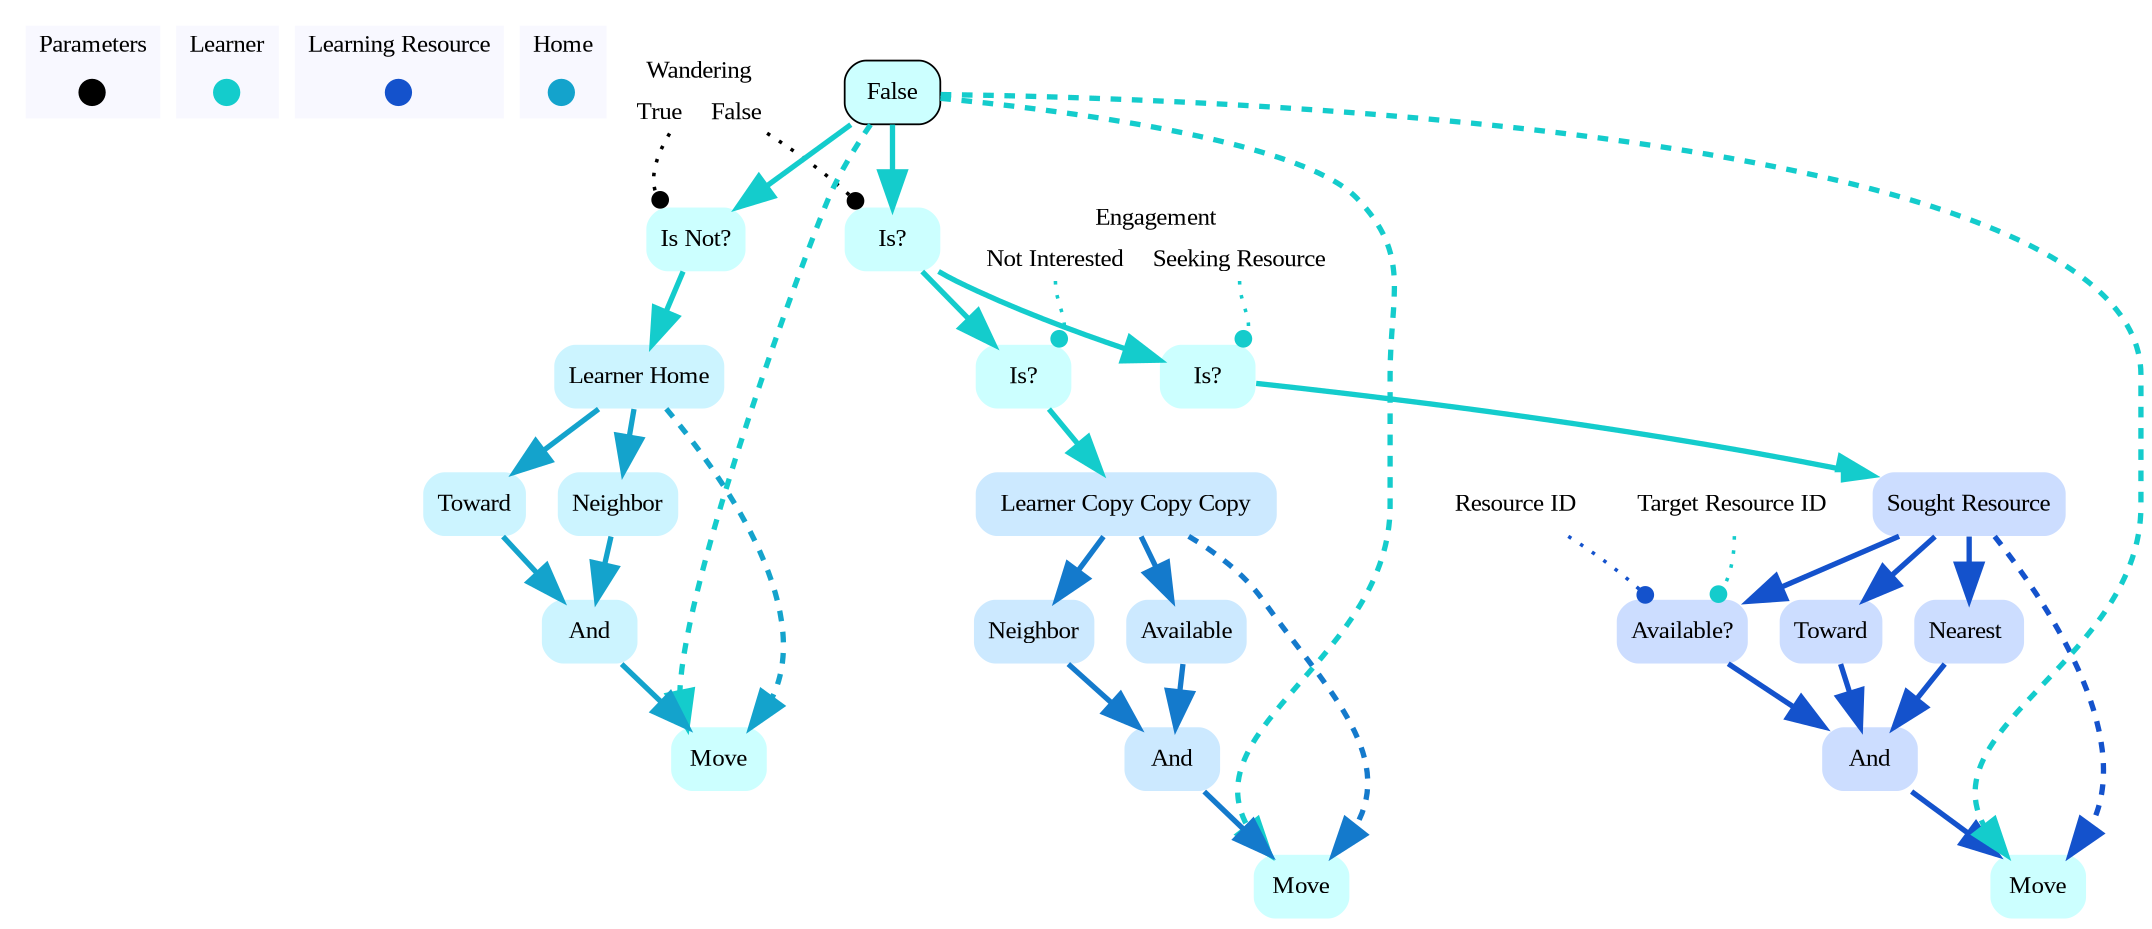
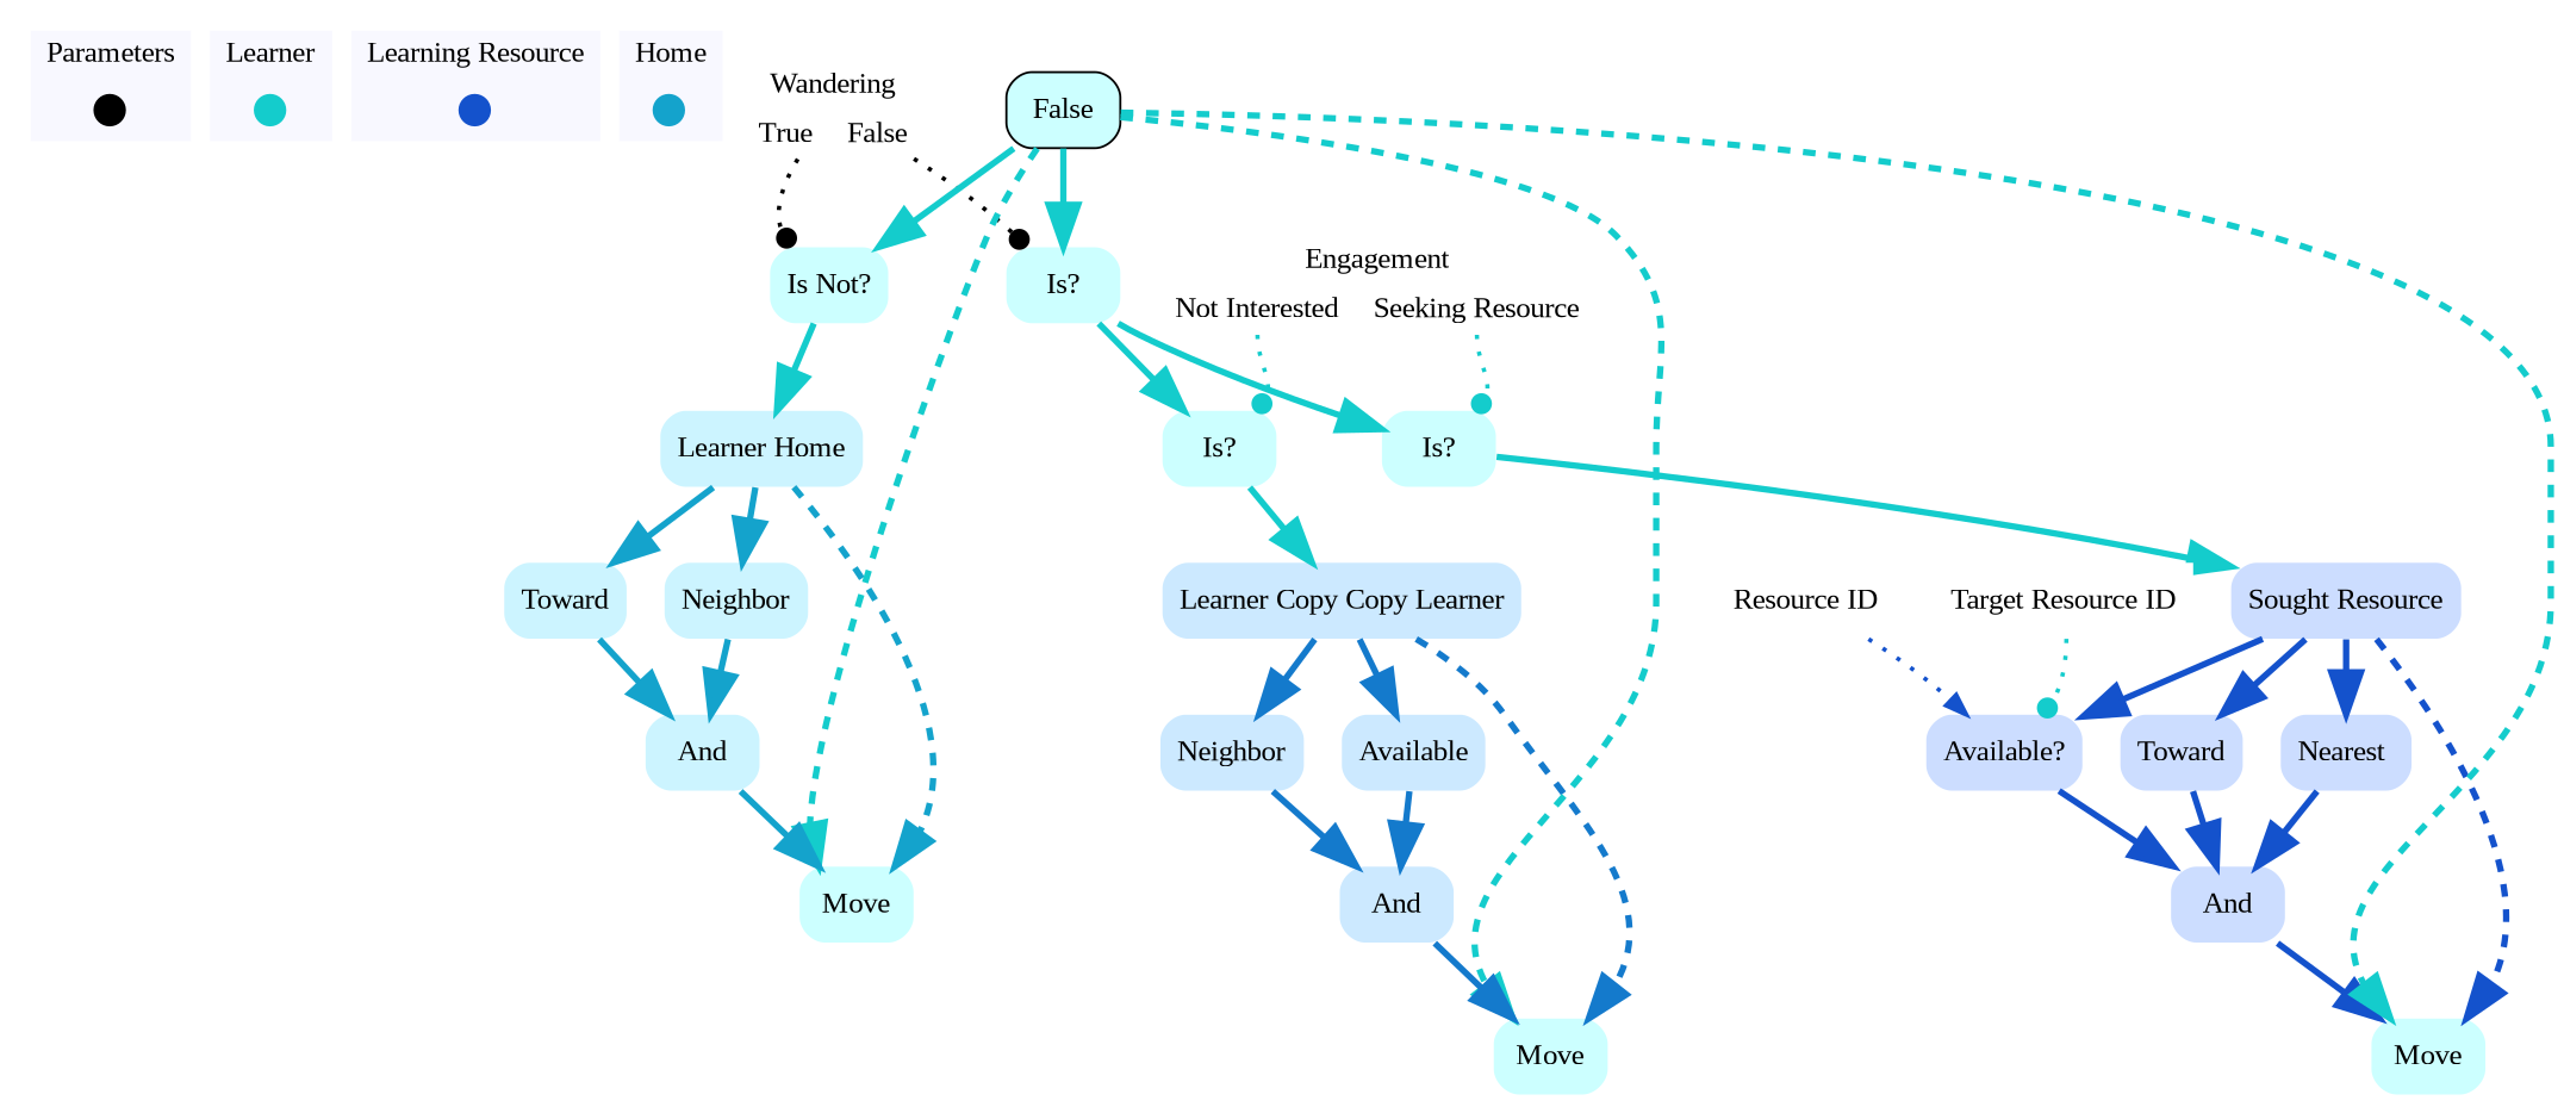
  digraph {
    fontname="Liberation Serif"
    node [color="0.5, 0.2, 1.0" fontname="Liberation Serif" shape=none style="rounded,filled"]
    edge [color="0.5, 0.9 , 0.8" fontname="Liberation Serif" penwidth=3.0 arrowsize=2.0]
    contextOverview [color=black fixedsize=true fontcolor=white height=.2 shape=point style=filled width=.2]
    movementOverview [color="0.5, 0.9 , 0.8" fixedsize=true fontcolor=white height=.2 shape=point style=filled width=.2]
    soughtResourceOverview [color="0.611, 0.9 , 0.8" fixedsize=true fontcolor=white height=.2 shape=point style=filled width=.2]
    learnerHomeOverview [color="0.537, 0.9 , 0.8" fixedsize=true fontcolor=white height=.2 shape=point style=filled width=.2]
    n5 [color=none fillcolor=white label="{<learnerengagement> Engagement | {<learnerengagementnotInterested> Not Interested|<learnerengagementseekingResource> Seeking Resource}}" shape=record style=filled]
    n6 [label="Is?"]
    n7 [label="Is?"]
    n8 [color=gray fillcolor="0.611, 0.2, 1.0" label="Sought Resource"]
-   n9 [color=gray fillcolor="0.574, 0.2, 1.0" label="Learner Copy Copy Copy"]
+   n9 [color=gray fillcolor="0.574, 0.2, 1.0" label="Learner Copy Copy Learner"]
    n10 [color=none fillcolor=white label="{<simpleResourceswanderingRecord> Wandering | {<true> True| <false> False}}" shape=record style=filled]
    n11 [label="Is?"]
    n12 [label="Is Not?"]
    n13 [color=gray fillcolor="0.537, 0.2, 1.0" label="Learner Home"]
    n14 [color=none fillcolor=white fontsize=14 label="Resource ID" style=filled]
    n15 [color="0.611, 0.2, 1.0" label="Available?"]
    n16 [color="0.611, 0.2, 1.0" label=And]
    n17 [color=none fillcolor=white fontsize=14 label="Target Resource ID" style=filled]
    n18 [color=black fillcolor="0.5, 0.2, 1.0" label=False shape=box]
    n19 [label=Move]
    n20 [label=Move]
    n21 [label=Move]
    n22 [color="0.537, 0.2, 1.0" label=Toward]
    n23 [color="0.537, 0.2, 1.0" label=Neighbor]
    n24 [color="0.537, 0.2, 1.0" label=And]
    n25 [color="0.574, 0.2, 1.0" label=Available]
    n26 [color="0.574, 0.2, 1.0" label=And]
    n27 [color="0.574, 0.2, 1.0" label=Neighbor]
    n28 [color="0.611, 0.2, 1.0" label="Nearest "]
    n29 [color="0.611, 0.2, 1.0" label=Toward]
    subgraph cluster_1 {
      color=white
      fillcolor=ghostwhite
      label=Parameters
      labeljust=l
      style=filled
      contextOverview
    }
    subgraph cluster_2 {
      color=white
      fillcolor=ghostwhite
      label=Learner
      labeljust=l
      nodesep=0.1
      style=filled
      movementOverview
    }
    subgraph cluster_3 {
      color=white
      fillcolor=ghostwhite
      label="Learning Resource"
      labeljust=l
      nodesep=0.1
      style=filled
      soughtResourceOverview
    }
    subgraph cluster_4 {
      color=white
      fillcolor=ghostwhite
      label=Home
      labeljust=l
      nodesep=0.1
      style=filled
      learnerHomeOverview
    }
    n5 -> n6 [arrowhead=dot headport=ne penwidth=2.0 style=dotted tailport=learnerengagementseekingResource arrowsize=""]
    n5 -> n7 [arrowhead=dot headport=ne penwidth=2.0 style=dotted tailport=learnerengagementnotInterested arrowsize=""]
    n6 -> n8
    n7 -> n9
    n8 -> n15 [color="0.611, 0.9 , 0.8"]
    n8 -> n19 [color="0.611, 0.9 , 0.8" headport=ne style=dashed]
    n8 -> n28 [color="0.611, 0.9 , 0.8"]
    n8 -> n29 [color="0.611, 0.9 , 0.8"]
    n9 -> n20 [color="0.574, 0.9 , 0.8" headport=ne style=dashed]
    n9 -> n25 [color="0.574, 0.9 , 0.8"]
    n9 -> n27 [color="0.574, 0.9 , 0.8"]
    n10 -> n11 [arrowhead=dot color=black headport=nw penwidth=2.0 style=dotted arrowsize=""]
    n10 -> n12 [arrowhead=dot color=black headport=nw penwidth=2.0 style=dotted arrowsize=""]
    n11 -> n6
    n11 -> n7
    n12 -> n13
    n13 -> n21 [color="0.537, 0.9 , 0.8" headport=ne style=dashed]
    n13 -> n22 [color="0.537, 0.9 , 0.8"]
    n13 -> n23 [color="0.537, 0.9 , 0.8"]
-   n14 -> n15 [arrowhead=dot color="0.611, 0.9 , 0.8" headport=nw penwidth=2.0 style=dotted arrowsize=""]
+   n14 -> n15 [arrowhead=normal color="0.611, 0.9 , 0.8" headport=nw penwidth=2.0 style=dotted arrowsize=""]
    n15 -> n16 [color="0.611, 0.9 , 0.8"]
    n16 -> n19 [color="0.611, 0.9 , 0.8"]
    n17 -> n15 [arrowhead=dot headport=ne penwidth=2.0 style=dotted arrowsize=""]
    n18 -> n11
    n18 -> n12
    n18 -> n19 [headport=nw style=dashed]
    n18 -> n20 [headport=nw style=dashed]
    n18 -> n21 [headport=nw style=dashed]
    n22 -> n24 [color="0.537, 0.9 , 0.8"]
    n23 -> n24 [color="0.537, 0.9 , 0.8"]
    n24 -> n21 [color="0.537, 0.9 , 0.8"]
    n25 -> n26 [color="0.574, 0.9 , 0.8"]
    n26 -> n20 [color="0.574, 0.9 , 0.8"]
    n27 -> n26 [color="0.574, 0.9 , 0.8"]
    n28 -> n16 [color="0.611, 0.9 , 0.8"]
    n29 -> n16 [color="0.611, 0.9 , 0.8"]
  }
